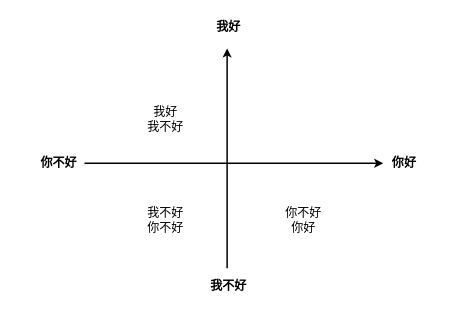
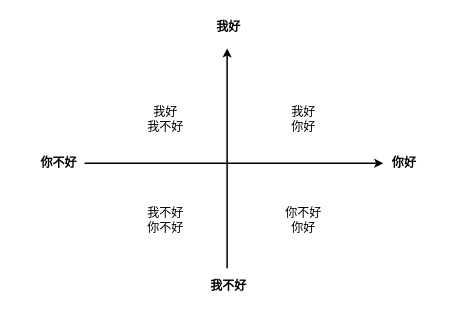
  <mxCell id="0" />
  <mxCell id="1" parent="0" />
  <mxCell id="2" value="" style="endArrow=classic;html=1;rounded=0;strokeWidth=2;" edge="1" parent="1"><mxGeometry width="50" height="50" relative="1" as="geometry"><mxPoint x="112" y="217" as="sourcePoint" /><mxPoint x="510" y="217" as="targetPoint" /></mxGeometry></mxCell>
  <mxCell id="3" value="" style="endArrow=classic;html=1;rounded=0;strokeWidth=2;" edge="1" parent="1"><mxGeometry width="50" height="50" relative="1" as="geometry"><mxPoint x="302" y="357" as="sourcePoint" /><mxPoint x="302" y="64" as="targetPoint" /></mxGeometry></mxCell>
  <mxCell id="4" value="我不好" style="text;html=1;strokeColor=none;fillColor=none;align=center;verticalAlign=middle;whiteSpace=wrap;rounded=0;fontSize=16;fontStyle=1" vertex="1" parent="1"><mxGeometry x="246" y="365" width="116" height="30" as="geometry" /></mxCell>
  <mxCell id="5" value="我好" style="text;html=1;strokeColor=none;fillColor=none;align=center;verticalAlign=middle;whiteSpace=wrap;rounded=0;fontSize=16;fontStyle=1" vertex="1" parent="1"><mxGeometry x="246" y="20" width="116" height="30" as="geometry" /></mxCell>
  <mxCell id="6" value="你好" style="text;html=1;strokeColor=none;fillColor=none;align=center;verticalAlign=middle;whiteSpace=wrap;rounded=0;fontSize=16;fontStyle=1" vertex="1" parent="1"><mxGeometry x="480" y="201" width="116" height="30" as="geometry" /></mxCell>
  <mxCell id="7" value="你不好" style="text;html=1;strokeColor=none;fillColor=none;align=center;verticalAlign=middle;whiteSpace=wrap;rounded=0;fontSize=16;fontStyle=1" vertex="1" parent="1"><mxGeometry x="20" y="201" width="116" height="30" as="geometry" /></mxCell>
  <mxCell id="8" value="我好&lt;br&gt;我不好" style="text;html=1;strokeColor=none;fillColor=none;align=center;verticalAlign=middle;whiteSpace=wrap;rounded=0;fontSize=16;" vertex="1" parent="1"><mxGeometry x="162" y="143" width="116" height="30" as="geometry" /></mxCell>
+ <mxCell id="9" value="我好&lt;br&gt;你好" style="text;html=1;strokeColor=none;fillColor=none;align=center;verticalAlign=middle;whiteSpace=wrap;rounded=0;fontSize=16;" vertex="1" parent="1"><mxGeometry x="346" y="143" width="116" height="30" as="geometry" /></mxCell>
  <mxCell id="10" value="你不好&lt;br&gt;你好" style="text;html=1;strokeColor=none;fillColor=none;align=center;verticalAlign=middle;whiteSpace=wrap;rounded=0;fontSize=16;" vertex="1" parent="1"><mxGeometry x="346" y="278" width="116" height="30" as="geometry" /></mxCell>
  <mxCell id="11" value="我不好&lt;br&gt;你不好" style="text;html=1;strokeColor=none;fillColor=none;align=center;verticalAlign=middle;whiteSpace=wrap;rounded=0;fontSize=16;" vertex="1" parent="1"><mxGeometry x="162" y="278" width="116" height="30" as="geometry" /></mxCell>
